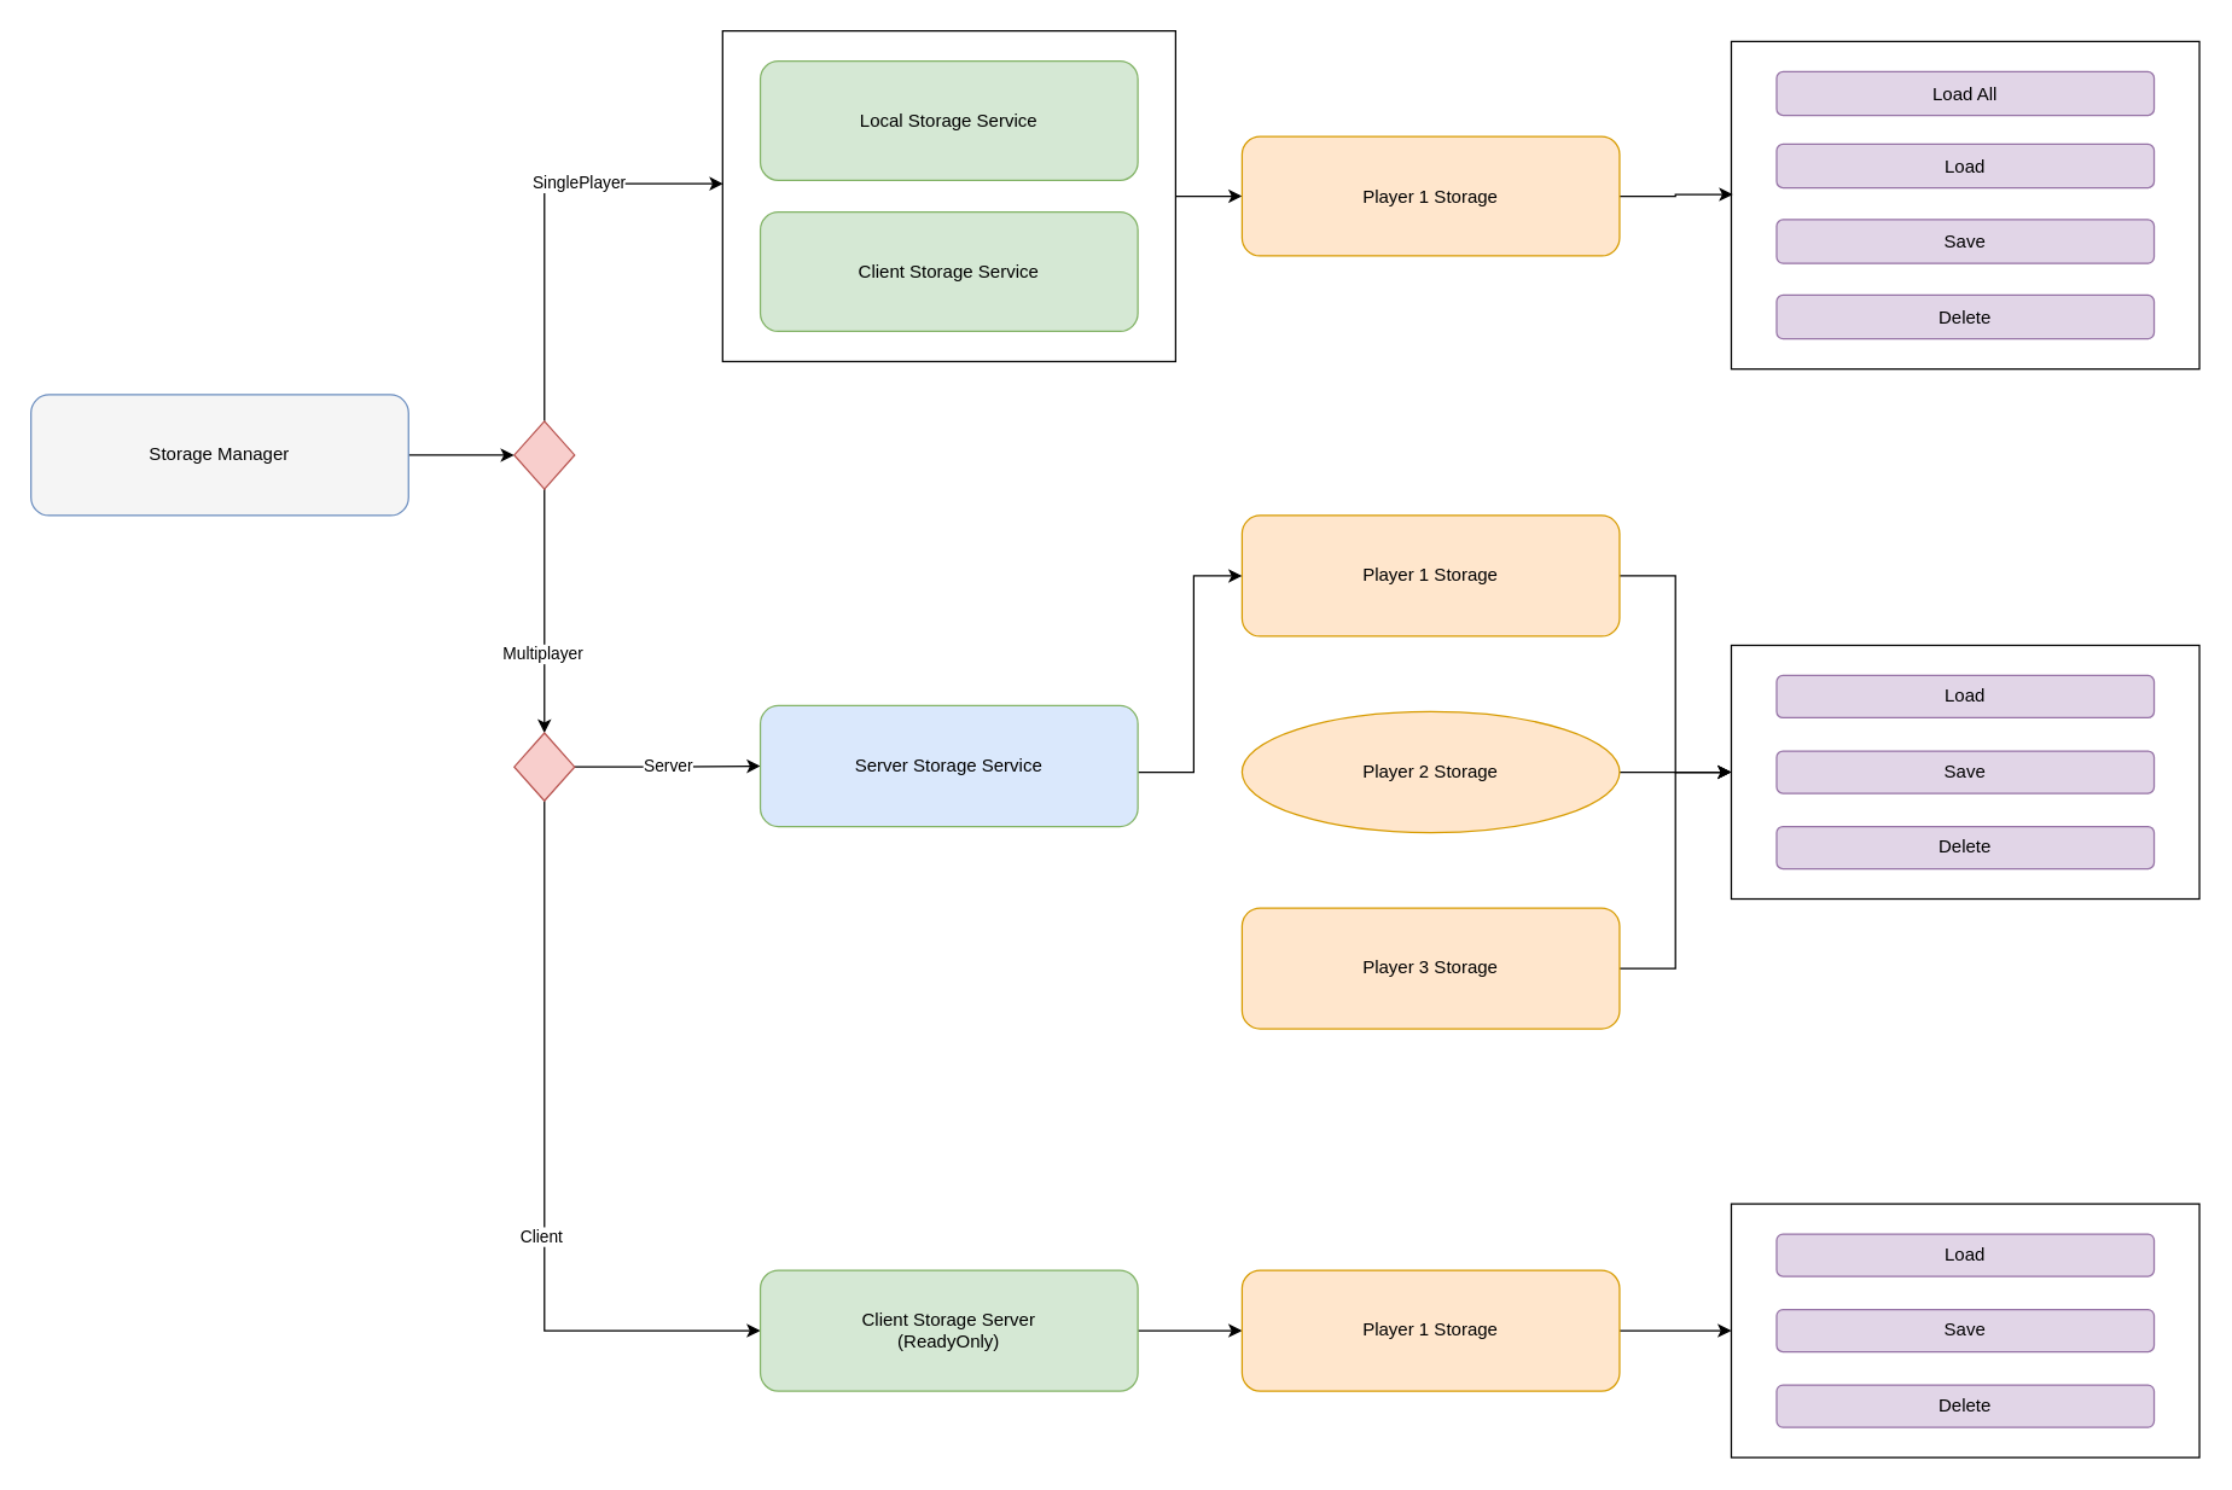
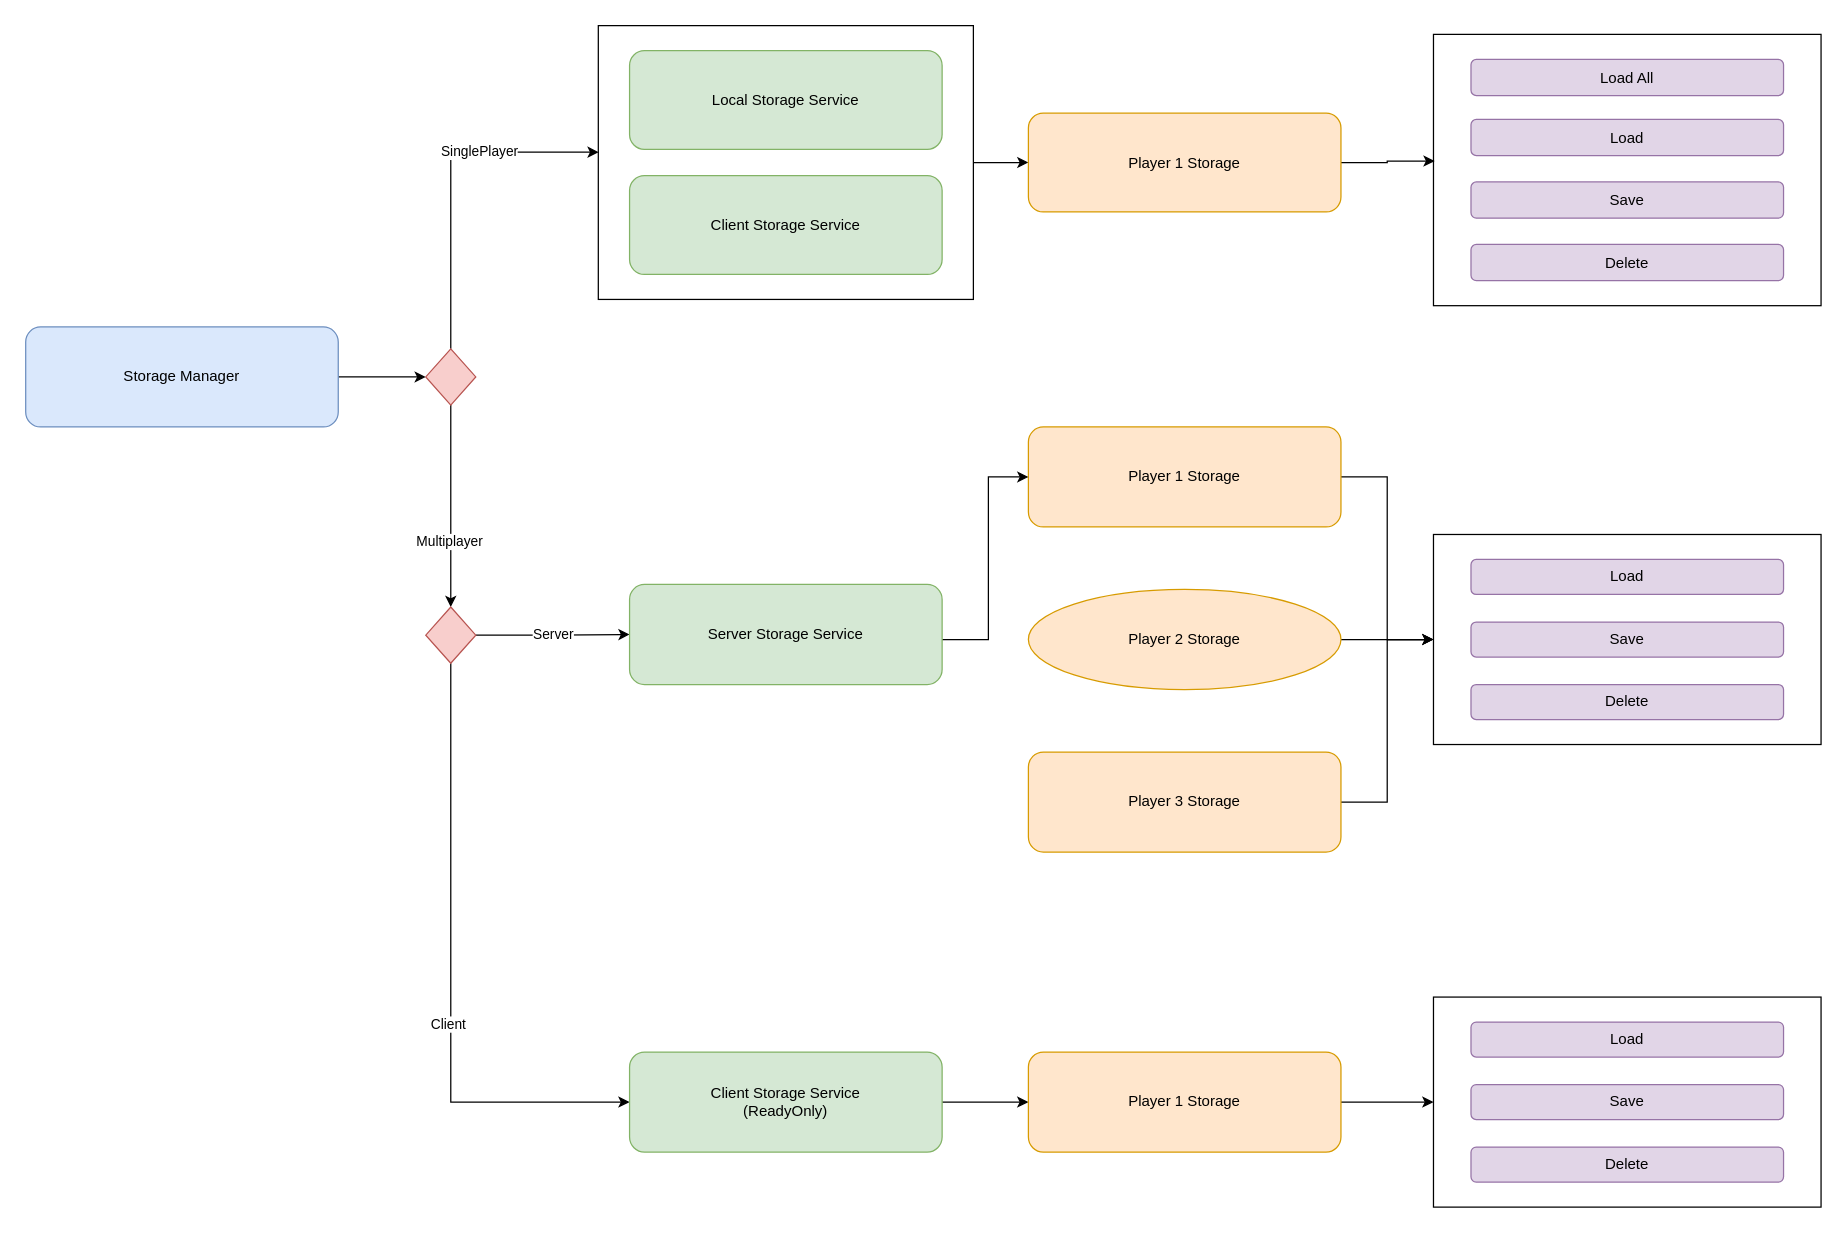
  <mxCell id="0" />
  <mxCell id="1" parent="0" />
  <mxCell id="2" value="" style="rounded=0;whiteSpace=wrap;html=1;" vertex="1" parent="1"><mxGeometry x="1146" y="27" width="310" height="217" as="geometry" /></mxCell>
  <mxCell id="3" style="edgeStyle=orthogonalEdgeStyle;rounded=0;orthogonalLoop=1;jettySize=auto;html=1;" edge="1" parent="1" source="4" target="18"><mxGeometry relative="1" as="geometry" /></mxCell>
  <mxCell id="4" value="" style="rounded=0;whiteSpace=wrap;html=1;" vertex="1" parent="1"><mxGeometry x="478" y="20" width="300" height="219" as="geometry" /></mxCell>
  <mxCell id="5" style="edgeStyle=orthogonalEdgeStyle;rounded=0;orthogonalLoop=1;jettySize=auto;html=1;exitX=0.5;exitY=1;exitDx=0;exitDy=0;" edge="1" parent="1" source="40" target="25"><mxGeometry relative="1" as="geometry"><mxPoint x="470" y="411" as="targetPoint" /><Array as="points" /></mxGeometry></mxCell>
  <mxCell id="6" value="Multiplayer" style="edgeLabel;html=1;align=center;verticalAlign=middle;resizable=0;points=[];" vertex="1" connectable="0" parent="5"><mxGeometry x="0.345" y="-2" relative="1" as="geometry"><mxPoint as="offset" /></mxGeometry></mxCell>
  <mxCell id="7" style="edgeStyle=orthogonalEdgeStyle;rounded=0;orthogonalLoop=1;jettySize=auto;html=1;entryX=0;entryY=0.5;entryDx=0;entryDy=0;" edge="1" parent="1" source="8" target="40"><mxGeometry relative="1" as="geometry" /></mxCell>
- <mxCell id="8" value="Storage Manager&lt;br&gt;" style="rounded=1;whiteSpace=wrap;html=1;fillColor=#f5f5f5;strokeColor=#6c8ebf;" vertex="1" parent="1"><mxGeometry x="20" y="261" width="250" height="80" as="geometry" /></mxCell>
+ <mxCell id="8" value="Storage Manager&lt;br&gt;" style="rounded=1;whiteSpace=wrap;html=1;fillColor=#dae8fc;strokeColor=#6c8ebf;" vertex="1" parent="1"><mxGeometry x="20" y="261" width="250" height="80" as="geometry" /></mxCell>
  <mxCell id="9" value="Local Storage Service" style="rounded=1;whiteSpace=wrap;html=1;fillColor=#d5e8d4;strokeColor=#82b366;" vertex="1" parent="1"><mxGeometry x="503" y="40" width="250" height="79" as="geometry" /></mxCell>
  <mxCell id="10" value="Client Storage Service" style="rounded=1;whiteSpace=wrap;html=1;fillColor=#d5e8d4;strokeColor=#82b366;" vertex="1" parent="1"><mxGeometry x="503" y="140" width="250" height="79" as="geometry" /></mxCell>
  <mxCell id="11" style="edgeStyle=orthogonalEdgeStyle;rounded=0;orthogonalLoop=1;jettySize=auto;html=1;entryX=0;entryY=0.5;entryDx=0;entryDy=0;" edge="1" parent="1" source="12" target="33"><mxGeometry relative="1" as="geometry" /></mxCell>
  <mxCell id="12" value="Player 1 Storage" style="rounded=1;whiteSpace=wrap;html=1;fillColor=#ffe6cc;strokeColor=#d79b00;" vertex="1" parent="1"><mxGeometry x="822" y="341" width="250" height="80" as="geometry" /></mxCell>
  <mxCell id="13" style="edgeStyle=orthogonalEdgeStyle;rounded=0;orthogonalLoop=1;jettySize=auto;html=1;entryX=0;entryY=0.5;entryDx=0;entryDy=0;" edge="1" parent="1" source="14" target="33"><mxGeometry relative="1" as="geometry" /></mxCell>
  <mxCell id="14" value="Player 2 Storage" style="ellipse;whiteSpace=wrap;html=1;fillColor=#ffe6cc;strokeColor=#d79b00;" vertex="1" parent="1"><mxGeometry x="822" y="471" width="250" height="80" as="geometry" /></mxCell>
  <mxCell id="15" style="edgeStyle=orthogonalEdgeStyle;rounded=0;orthogonalLoop=1;jettySize=auto;html=1;entryX=0;entryY=0.5;entryDx=0;entryDy=0;" edge="1" parent="1" source="16" target="33"><mxGeometry relative="1" as="geometry" /></mxCell>
  <mxCell id="16" value="Player 3 Storage" style="rounded=1;whiteSpace=wrap;html=1;fillColor=#ffe6cc;strokeColor=#d79b00;" vertex="1" parent="1"><mxGeometry x="822" y="601" width="250" height="80" as="geometry" /></mxCell>
  <mxCell id="17" style="edgeStyle=orthogonalEdgeStyle;rounded=0;orthogonalLoop=1;jettySize=auto;html=1;entryX=0.003;entryY=0.467;entryDx=0;entryDy=0;entryPerimeter=0;" edge="1" parent="1" source="18" target="2"><mxGeometry relative="1" as="geometry" /></mxCell>
  <mxCell id="18" value="Player 1 Storage" style="rounded=1;whiteSpace=wrap;html=1;fillColor=#ffe6cc;strokeColor=#d79b00;" vertex="1" parent="1"><mxGeometry x="822" y="90" width="250" height="79" as="geometry" /></mxCell>
  <mxCell id="19" value="Load" style="rounded=1;whiteSpace=wrap;html=1;fillColor=#e1d5e7;strokeColor=#9673a6;" vertex="1" parent="1"><mxGeometry x="1176" y="95" width="250" height="29" as="geometry" /></mxCell>
  <mxCell id="20" value="Save" style="rounded=1;whiteSpace=wrap;html=1;fillColor=#e1d5e7;strokeColor=#9673a6;" vertex="1" parent="1"><mxGeometry x="1176" y="145" width="250" height="29" as="geometry" /></mxCell>
  <mxCell id="21" value="Delete" style="rounded=1;whiteSpace=wrap;html=1;fillColor=#e1d5e7;strokeColor=#9673a6;" vertex="1" parent="1"><mxGeometry x="1176" y="195" width="250" height="29" as="geometry" /></mxCell>
  <mxCell id="22" value="Server" style="edgeStyle=orthogonalEdgeStyle;rounded=0;orthogonalLoop=1;jettySize=auto;html=1;entryX=0;entryY=0.5;entryDx=0;entryDy=0;" edge="1" parent="1" source="25" target="27"><mxGeometry relative="1" as="geometry" /></mxCell>
  <mxCell id="23" style="edgeStyle=orthogonalEdgeStyle;rounded=0;orthogonalLoop=1;jettySize=auto;html=1;entryX=0;entryY=0.5;entryDx=0;entryDy=0;" edge="1" parent="1" source="25" target="29"><mxGeometry relative="1" as="geometry"><Array as="points"><mxPoint x="360" y="881" /></Array></mxGeometry></mxCell>
  <mxCell id="24" value="Client" style="edgeLabel;html=1;align=center;verticalAlign=middle;resizable=0;points=[];" vertex="1" connectable="0" parent="23"><mxGeometry x="0.167" y="-3" relative="1" as="geometry"><mxPoint as="offset" /></mxGeometry></mxCell>
  <mxCell id="25" value="" style="rhombus;whiteSpace=wrap;html=1;fillColor=#f8cecc;strokeColor=#b85450;" vertex="1" parent="1"><mxGeometry x="340" y="485" width="40" height="45" as="geometry" /></mxCell>
  <mxCell id="26" style="edgeStyle=orthogonalEdgeStyle;rounded=0;orthogonalLoop=1;jettySize=auto;html=1;entryX=0;entryY=0.5;entryDx=0;entryDy=0;" edge="1" parent="1" source="27" target="12"><mxGeometry relative="1" as="geometry"><Array as="points"><mxPoint x="790" y="511" /><mxPoint x="790" y="381" /></Array></mxGeometry></mxCell>
- <mxCell id="27" value="Server Storage Service" style="rounded=1;whiteSpace=wrap;html=1;fillColor=#dae8fc;strokeColor=#82b366;" vertex="1" parent="1"><mxGeometry x="503" y="467" width="250" height="80" as="geometry" /></mxCell>
+ <mxCell id="27" value="Server Storage Service" style="rounded=1;whiteSpace=wrap;html=1;fillColor=#d5e8d4;strokeColor=#82b366;" vertex="1" parent="1"><mxGeometry x="503" y="467" width="250" height="80" as="geometry" /></mxCell>
  <mxCell id="28" style="edgeStyle=orthogonalEdgeStyle;rounded=0;orthogonalLoop=1;jettySize=auto;html=1;entryX=0;entryY=0.5;entryDx=0;entryDy=0;" edge="1" parent="1" source="29" target="31"><mxGeometry relative="1" as="geometry" /></mxCell>
- <mxCell id="29" value="Client Storage Server &lt;br&gt;(ReadyOnly)" style="rounded=1;whiteSpace=wrap;html=1;fillColor=#d5e8d4;strokeColor=#82b366;" vertex="1" parent="1"><mxGeometry x="503" y="841" width="250" height="80" as="geometry" /></mxCell>
+ <mxCell id="29" value="Client Storage Service &lt;br&gt;(ReadyOnly)" style="rounded=1;whiteSpace=wrap;html=1;fillColor=#d5e8d4;strokeColor=#82b366;" vertex="1" parent="1"><mxGeometry x="503" y="841" width="250" height="80" as="geometry" /></mxCell>
  <mxCell id="30" style="edgeStyle=orthogonalEdgeStyle;rounded=0;orthogonalLoop=1;jettySize=auto;html=1;entryX=0;entryY=0.5;entryDx=0;entryDy=0;" edge="1" parent="1" source="31" target="41"><mxGeometry relative="1" as="geometry" /></mxCell>
  <mxCell id="31" value="Player 1 Storage" style="rounded=1;whiteSpace=wrap;html=1;fillColor=#ffe6cc;strokeColor=#d79b00;" vertex="1" parent="1"><mxGeometry x="822" y="841" width="250" height="80" as="geometry" /></mxCell>
  <mxCell id="32" value="Load All" style="rounded=1;whiteSpace=wrap;html=1;fillColor=#e1d5e7;strokeColor=#9673a6;" vertex="1" parent="1"><mxGeometry x="1176" y="47" width="250" height="29" as="geometry" /></mxCell>
  <mxCell id="33" value="" style="rounded=0;whiteSpace=wrap;html=1;" vertex="1" parent="1"><mxGeometry x="1146" y="427" width="310" height="168" as="geometry" /></mxCell>
  <mxCell id="34" value="Load" style="rounded=1;whiteSpace=wrap;html=1;fillColor=#e1d5e7;strokeColor=#9673a6;" vertex="1" parent="1"><mxGeometry x="1176" y="447" width="250" height="28" as="geometry" /></mxCell>
  <mxCell id="35" value="Save" style="rounded=1;whiteSpace=wrap;html=1;fillColor=#e1d5e7;strokeColor=#9673a6;" vertex="1" parent="1"><mxGeometry x="1176" y="497" width="250" height="28" as="geometry" /></mxCell>
  <mxCell id="36" value="Delete" style="rounded=1;whiteSpace=wrap;html=1;fillColor=#e1d5e7;strokeColor=#9673a6;" vertex="1" parent="1"><mxGeometry x="1176" y="547" width="250" height="28" as="geometry" /></mxCell>
  <mxCell id="37" style="edgeStyle=orthogonalEdgeStyle;rounded=0;orthogonalLoop=1;jettySize=auto;html=1;exitX=0.5;exitY=1;exitDx=0;exitDy=0;" edge="1" parent="1"><mxGeometry relative="1" as="geometry"><mxPoint x="1325" y="896" as="sourcePoint" /><mxPoint x="1325" y="896" as="targetPoint" /></mxGeometry></mxCell>
  <mxCell id="38" style="edgeStyle=orthogonalEdgeStyle;rounded=0;orthogonalLoop=1;jettySize=auto;html=1;entryX=0.001;entryY=0.462;entryDx=0;entryDy=0;entryPerimeter=0;" edge="1" parent="1" source="40" target="4"><mxGeometry relative="1" as="geometry"><Array as="points"><mxPoint x="360" y="121" /></Array></mxGeometry></mxCell>
  <mxCell id="39" value="SinglePlayer" style="edgeLabel;html=1;align=center;verticalAlign=middle;resizable=0;points=[];" vertex="1" connectable="0" parent="38"><mxGeometry x="0.305" y="1" relative="1" as="geometry"><mxPoint as="offset" /></mxGeometry></mxCell>
  <mxCell id="40" value="" style="rhombus;whiteSpace=wrap;html=1;fillColor=#f8cecc;strokeColor=#b85450;" vertex="1" parent="1"><mxGeometry x="340" y="278.5" width="40" height="45" as="geometry" /></mxCell>
  <mxCell id="41" value="" style="rounded=0;whiteSpace=wrap;html=1;" vertex="1" parent="1"><mxGeometry x="1146" y="797" width="310" height="168" as="geometry" /></mxCell>
  <mxCell id="42" value="Load" style="rounded=1;whiteSpace=wrap;html=1;fillColor=#e1d5e7;strokeColor=#9673a6;" vertex="1" parent="1"><mxGeometry x="1176" y="817" width="250" height="28" as="geometry" /></mxCell>
  <mxCell id="43" value="Save" style="rounded=1;whiteSpace=wrap;html=1;fillColor=#e1d5e7;strokeColor=#9673a6;" vertex="1" parent="1"><mxGeometry x="1176" y="867" width="250" height="28" as="geometry" /></mxCell>
  <mxCell id="44" value="Delete" style="rounded=1;whiteSpace=wrap;html=1;fillColor=#e1d5e7;strokeColor=#9673a6;" vertex="1" parent="1"><mxGeometry x="1176" y="917" width="250" height="28" as="geometry" /></mxCell>
